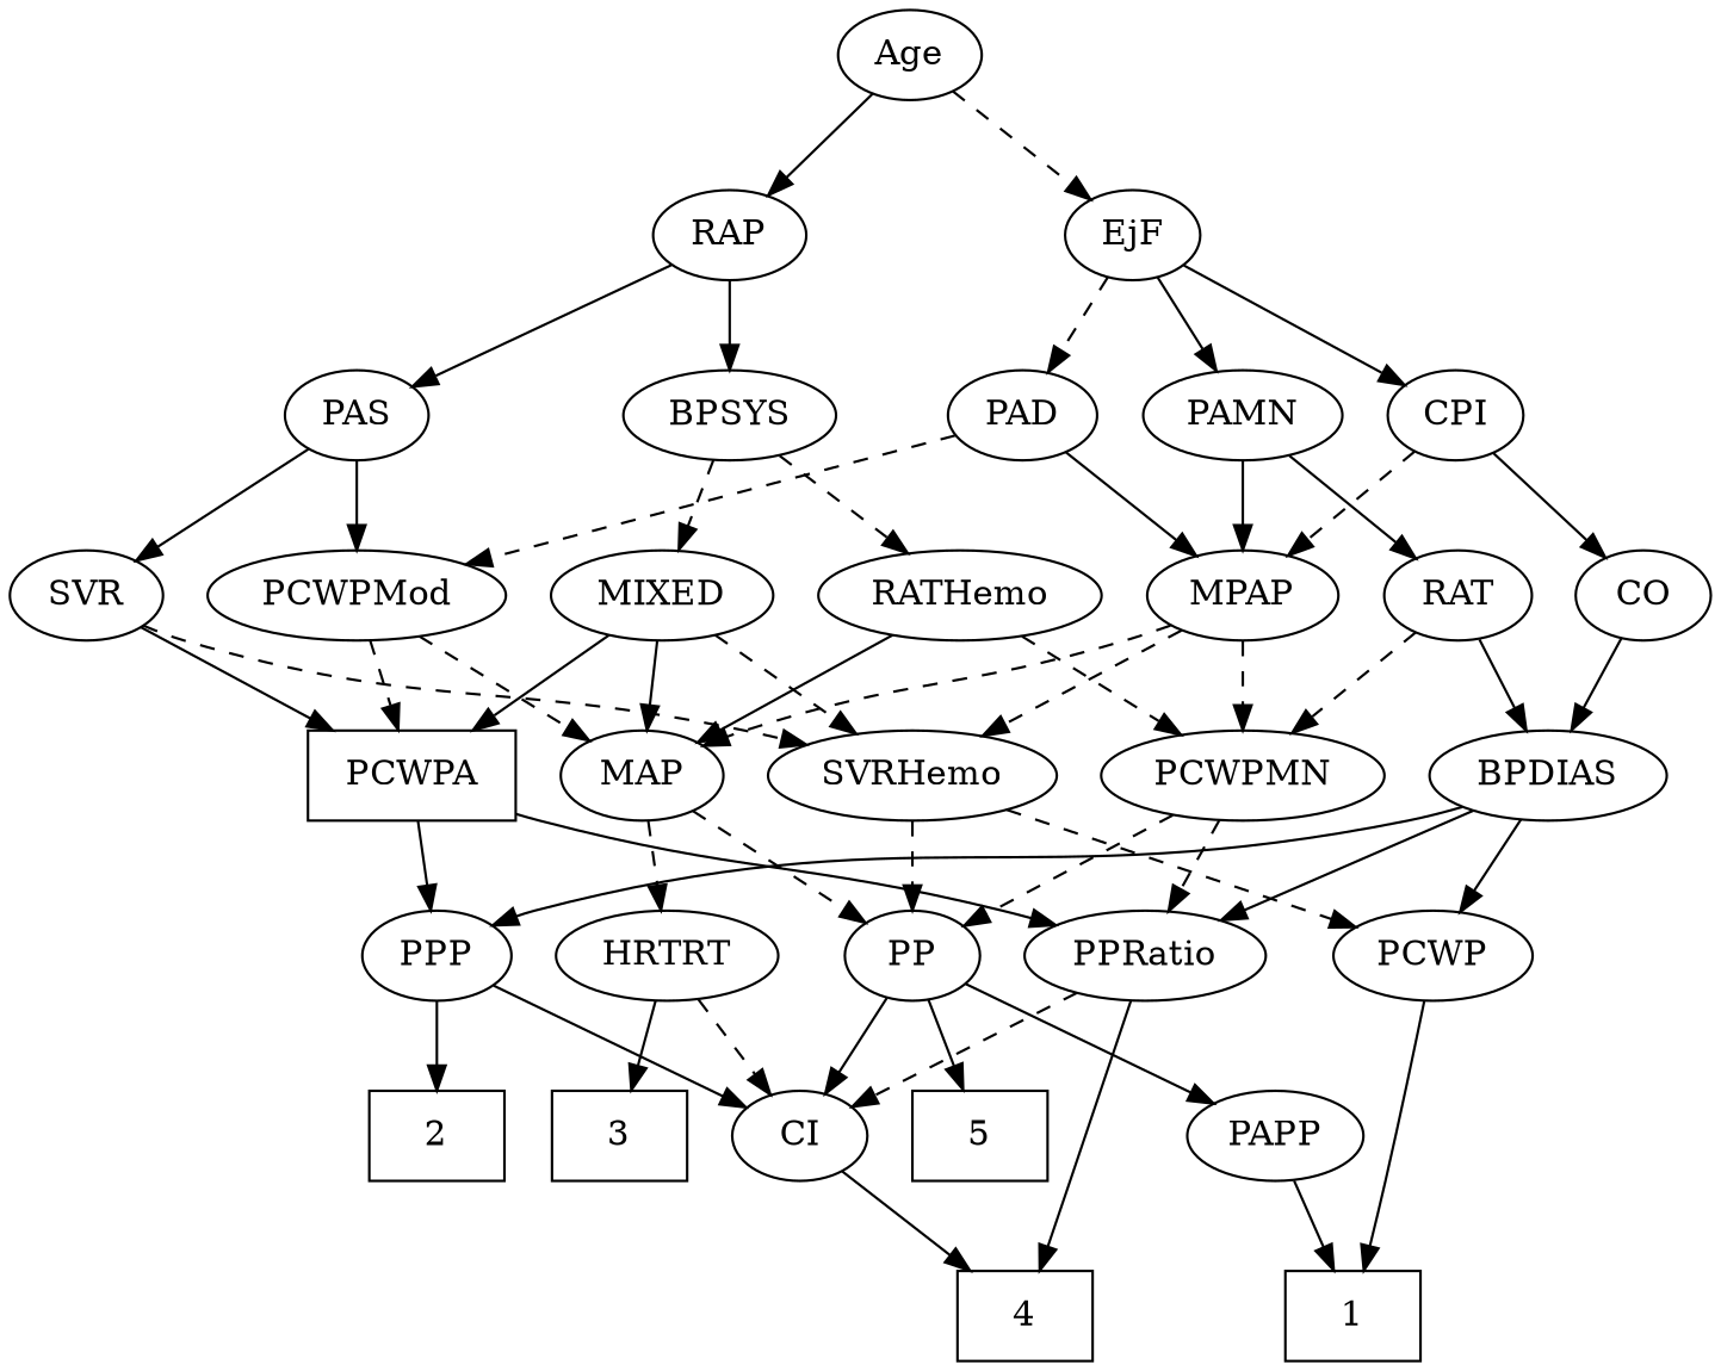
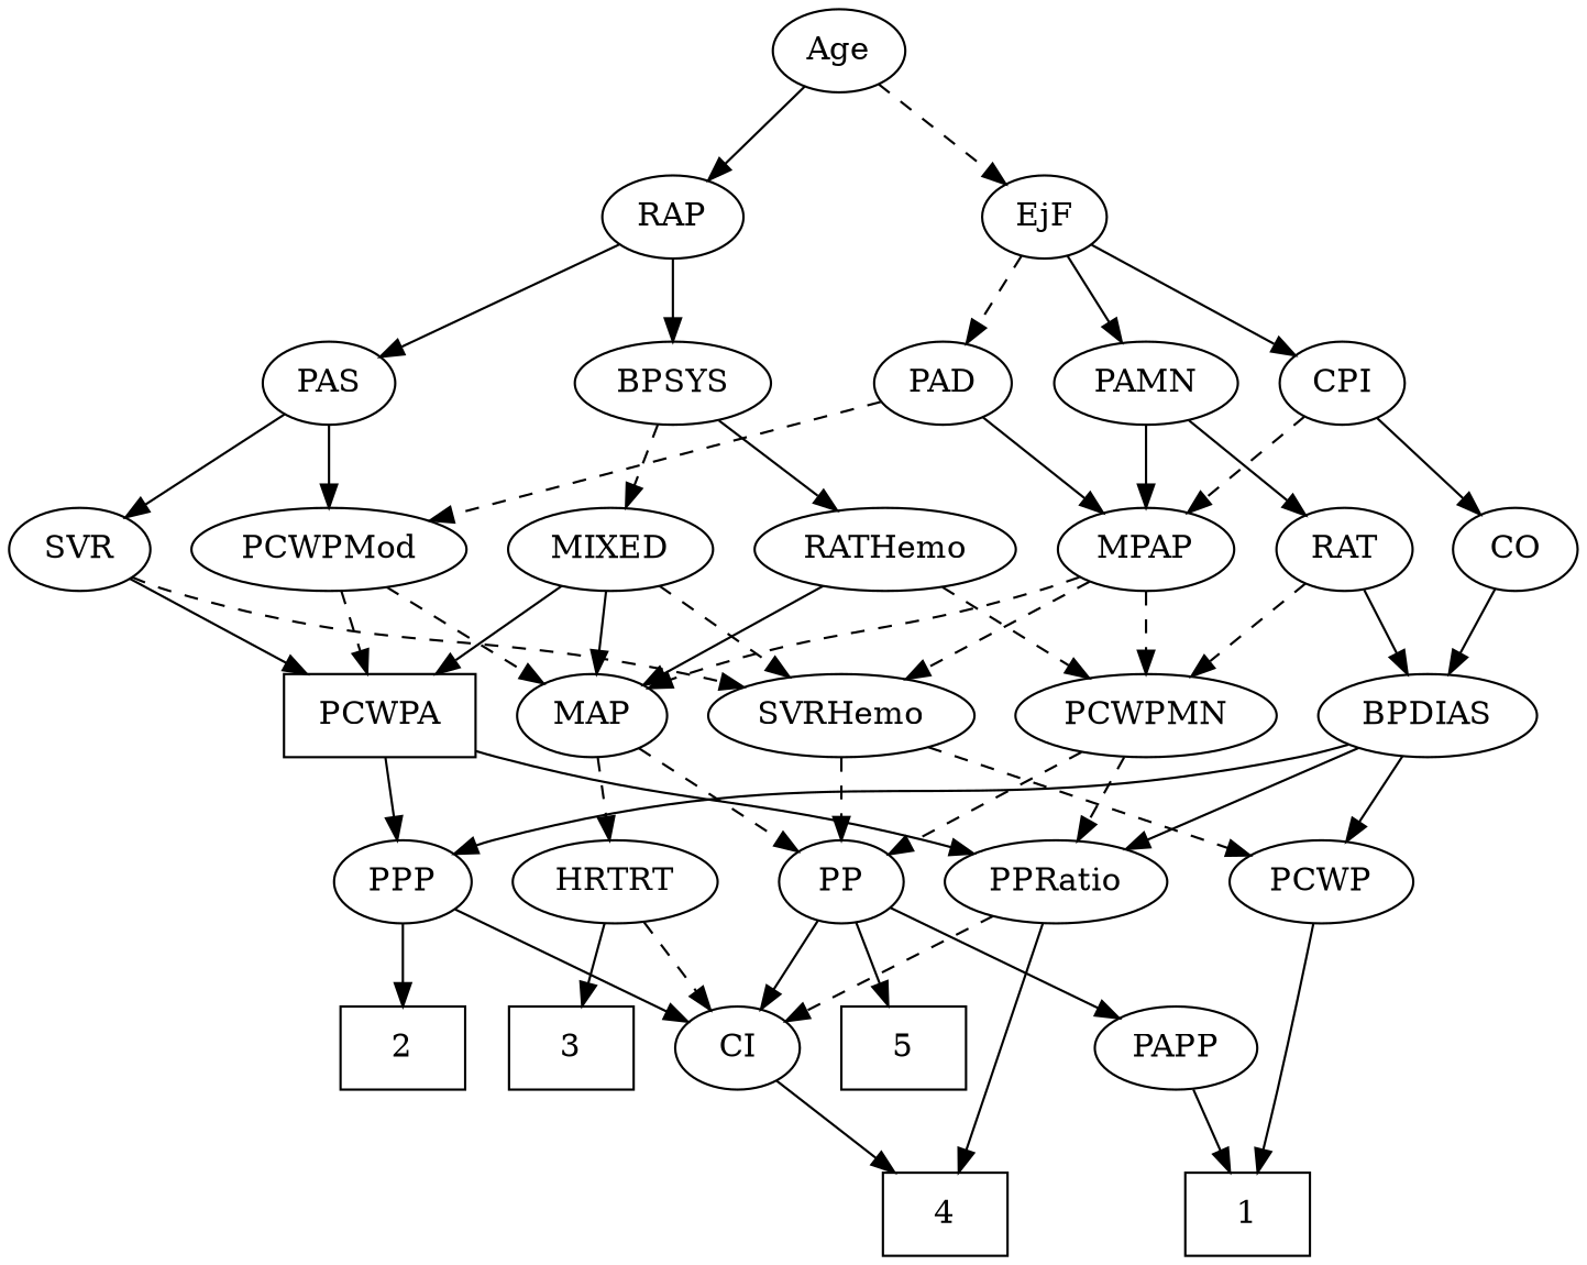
  strict digraph {
    edge [style=solid]
    1 [height=0.5 shape=box width=0.75]
    2 [height=0.5 shape=box width=0.75]
    3 [height=0.5 shape=box width=0.75]
    4 [height=0.5 shape=box width=0.75]
    5 [height=0.5 shape=box width=0.75]
    Age [height=0.5 width=0.75]
    EjF [height=0.5 width=0.75]
    RAP [height=0.5 width=0.77632]
    PAD [height=0.5 width=0.79437]
    PAMN [height=0.5 width=1.011]
    CPI [height=0.5 width=0.75]
    BPSYS [height=0.5 width=1.0471]
    PAS [height=0.5 width=0.75]
    MPAP [height=0.5 width=0.97491]
    PCWPMod [height=0.5 width=1.4443]
    RAT [height=0.5 width=0.75827]
    CO [height=0.5 width=0.75]
    MIXED [height=0.5 width=1.1193]
    RATHemo [height=0.5 width=1.3721]
    SVR [height=0.5 width=0.77632]
    SVRHemo [height=0.5 width=1.3902]
    MAP [height=0.5 width=0.84854]
    PCWPMN [height=0.5 width=1.3902]
    PCWPA [height=0.5 shape=box width=1.1555]
    BPDIAS [height=0.5 width=1.1735]
    PPP [height=0.5 width=0.75]
    PPRatio [height=0.5 width=1.1013]
    PP [height=0.5 width=0.75]
    PCWP [height=0.5 width=0.97491]
    HRTRT [height=0.5 width=1.1013]
    CI [height=0.5 width=0.75]
    PAPP [height=0.5 width=0.88464]
    Age -> EjF [style=dashed]
    Age -> RAP
    EjF -> PAD [style=dashed]
    EjF -> PAMN
    EjF -> CPI
    RAP -> BPSYS
    RAP -> PAS
    PAD -> MPAP
    PAD -> PCWPMod [style=dashed]
    PAMN -> MPAP
    PAMN -> RAT
    CPI -> MPAP [style=dashed]
    CPI -> CO
    BPSYS -> MIXED [style=dashed]
-   BPSYS -> RATHemo [style=dashed]
+   BPSYS -> RATHemo
    PAS -> PCWPMod
    PAS -> SVR
    MPAP -> SVRHemo [style=dashed]
    MPAP -> MAP [style=dashed]
    MPAP -> PCWPMN [style=dashed]
    PCWPMod -> MAP [style=dashed]
    PCWPMod -> PCWPA [style=dashed]
    RAT -> PCWPMN [style=dashed]
    RAT -> BPDIAS
    CO -> BPDIAS
    MIXED -> SVRHemo [style=dashed]
    MIXED -> MAP
    MIXED -> PCWPA
    RATHemo -> MAP
    RATHemo -> PCWPMN [style=dashed]
    SVR -> SVRHemo [style=dashed]
    SVR -> PCWPA
    SVRHemo -> PP [style=dashed]
    SVRHemo -> PCWP [style=dashed]
    MAP -> PP [style=dashed]
    MAP -> HRTRT [style=dashed]
    PCWPMN -> PPRatio [style=dashed]
    PCWPMN -> PP [style=dashed]
    PCWPA -> PPP
    PCWPA -> PPRatio
    BPDIAS -> PPP
    BPDIAS -> PPRatio
    BPDIAS -> PCWP
    PPP -> 2
    PPP -> CI
    PPRatio -> 4
    PPRatio -> CI [style=dashed]
    PP -> 5
    PP -> CI
    PP -> PAPP
    PCWP -> 1
    HRTRT -> 3
    HRTRT -> CI [style=dashed]
    CI -> 4
    PAPP -> 1
  }
